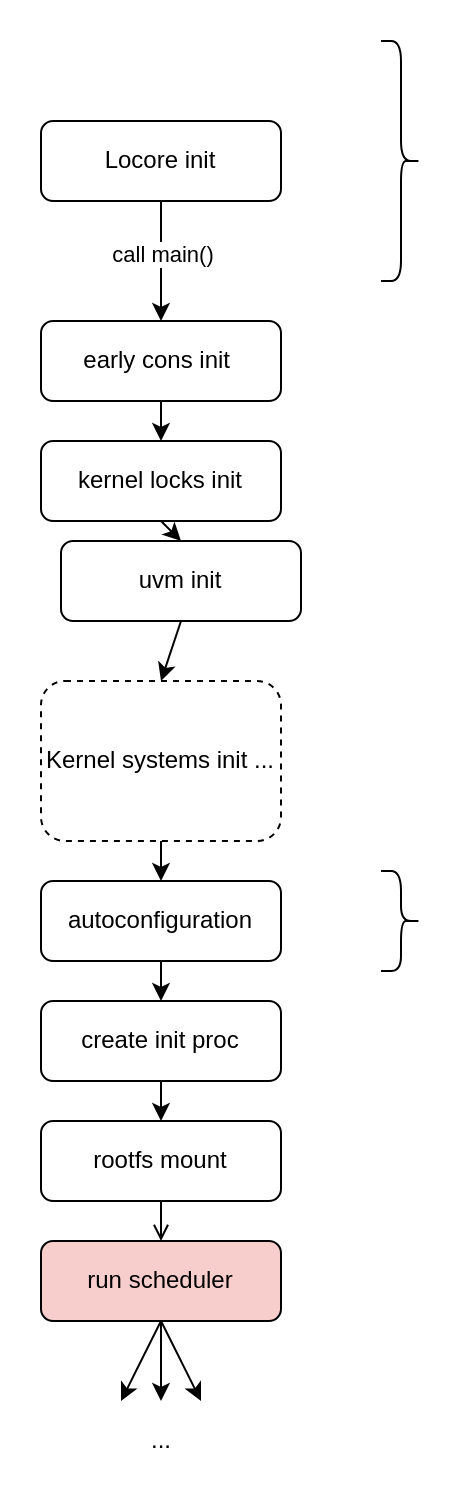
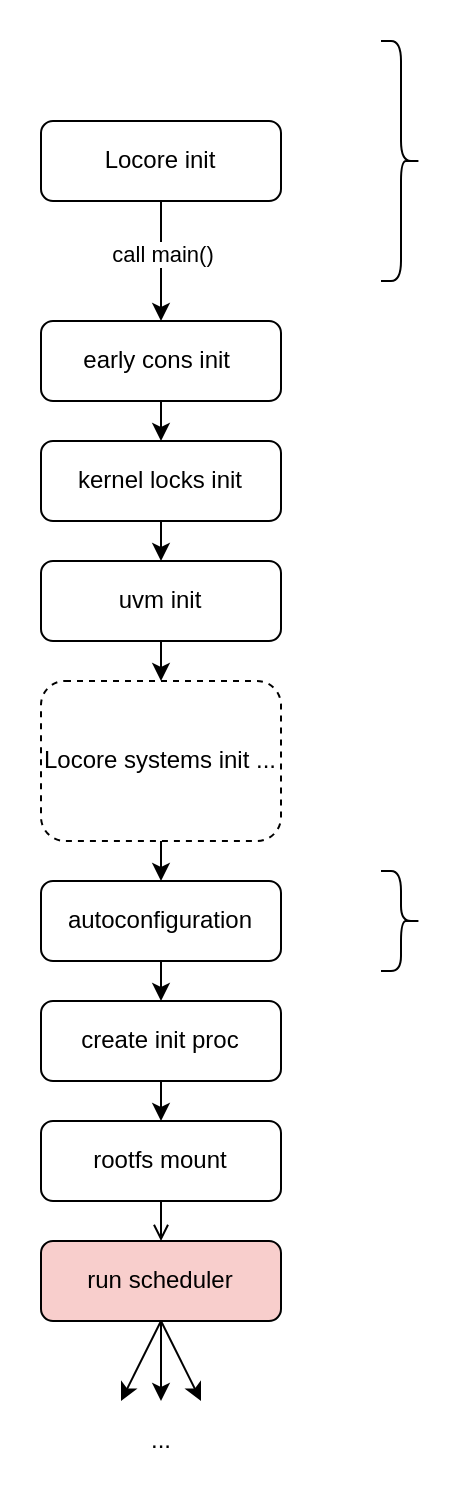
  <mxCell id="0" />
  <mxCell id="1" parent="0" />
  <mxCell id="2" style="edgeStyle=orthogonalEdgeStyle;rounded=0;orthogonalLoop=1;jettySize=auto;html=1;exitX=0.5;exitY=1;exitDx=0;exitDy=0;entryX=0.5;entryY=0;entryDx=0;entryDy=0;" edge="1" parent="1" source="4" target="10"><mxGeometry relative="1" as="geometry" /></mxCell>
  <mxCell id="3" value="call main()" style="edgeLabel;html=1;align=center;verticalAlign=middle;resizable=0;points=[];" vertex="1" connectable="0" parent="2"><mxGeometry x="-0.28" relative="1" as="geometry"><mxPoint y="4" as="offset" /></mxGeometry></mxCell>
  <mxCell id="4" value="Locore init" style="rounded=1;whiteSpace=wrap;html=1;fontSize=12;glass=0;strokeWidth=1;shadow=0;" parent="1" vertex="1"><mxGeometry x="20" y="60" width="120" height="40" as="geometry" /></mxCell>
  <mxCell id="5" style="edgeStyle=none;rounded=0;orthogonalLoop=1;jettySize=auto;html=1;exitX=0.5;exitY=1;exitDx=0;exitDy=0;" edge="1" parent="1" source="8"><mxGeometry relative="1" as="geometry"><mxPoint x="60" y="700" as="targetPoint" /></mxGeometry></mxCell>
  <mxCell id="6" style="edgeStyle=none;rounded=0;orthogonalLoop=1;jettySize=auto;html=1;exitX=0.5;exitY=1;exitDx=0;exitDy=0;" edge="1" parent="1" source="8"><mxGeometry relative="1" as="geometry"><mxPoint x="100" y="700" as="targetPoint" /></mxGeometry></mxCell>
  <mxCell id="7" style="edgeStyle=none;rounded=0;orthogonalLoop=1;jettySize=auto;html=1;exitX=0.5;exitY=1;exitDx=0;exitDy=0;" edge="1" parent="1" source="8"><mxGeometry relative="1" as="geometry"><mxPoint x="80" y="700" as="targetPoint" /></mxGeometry></mxCell>
  <mxCell id="8" value="run scheduler" style="rounded=1;whiteSpace=wrap;html=1;fontSize=12;glass=0;strokeWidth=1;shadow=0;fillColor=#f8cecc;" parent="1" vertex="1"><mxGeometry x="20" y="620" width="120" height="40" as="geometry" /></mxCell>
  <mxCell id="9" style="edgeStyle=none;rounded=0;orthogonalLoop=1;jettySize=auto;html=1;exitX=0.5;exitY=1;exitDx=0;exitDy=0;entryX=0.5;entryY=0;entryDx=0;entryDy=0;fontSize=13;" edge="1" parent="1" source="10" target="15"><mxGeometry relative="1" as="geometry" /></mxCell>
  <mxCell id="10" value="early cons init&amp;nbsp;" style="rounded=1;whiteSpace=wrap;html=1;fontSize=12;glass=0;strokeWidth=1;shadow=0;" vertex="1" parent="1"><mxGeometry x="20" y="160" width="120" height="40" as="geometry" /></mxCell>
  <mxCell id="11" style="edgeStyle=none;rounded=0;orthogonalLoop=1;jettySize=auto;html=1;exitX=0.5;exitY=1;exitDx=0;exitDy=0;entryX=0.5;entryY=0;entryDx=0;entryDy=0;fontSize=13;endArrow=open;" edge="1" parent="1" source="12" target="8"><mxGeometry relative="1" as="geometry" /></mxCell>
  <mxCell id="12" value="rootfs mount" style="rounded=1;whiteSpace=wrap;html=1;fontSize=12;glass=0;strokeWidth=1;shadow=0;" vertex="1" parent="1"><mxGeometry x="20" y="560" width="120" height="40" as="geometry" /></mxCell>
  <mxCell id="13" value="" style="shape=curlyBracket;whiteSpace=wrap;html=1;rounded=1;flipH=1;" vertex="1" parent="1"><mxGeometry x="190" y="20" width="20" height="120" as="geometry" /></mxCell>
  <mxCell id="14" style="edgeStyle=none;rounded=0;orthogonalLoop=1;jettySize=auto;html=1;exitX=0.5;exitY=1;exitDx=0;exitDy=0;entryX=0.5;entryY=0;entryDx=0;entryDy=0;fontSize=13;" edge="1" parent="1" source="15" target="17"><mxGeometry relative="1" as="geometry" /></mxCell>
  <mxCell id="15" value="kernel locks init" style="rounded=1;whiteSpace=wrap;html=1;fontSize=12;glass=0;strokeWidth=1;shadow=0;" vertex="1" parent="1"><mxGeometry x="20" y="220" width="120" height="40" as="geometry" /></mxCell>
  <mxCell id="16" style="edgeStyle=none;rounded=0;orthogonalLoop=1;jettySize=auto;html=1;exitX=0.5;exitY=1;exitDx=0;exitDy=0;entryX=0.5;entryY=0;entryDx=0;entryDy=0;fontSize=13;" edge="1" parent="1" source="17" target="22"><mxGeometry relative="1" as="geometry" /></mxCell>
- <mxCell id="17" value="uvm init" style="rounded=1;whiteSpace=wrap;html=1;fontSize=12;glass=0;strokeWidth=1;shadow=0;" vertex="1" parent="1"><mxGeometry x="30" y="270" width="120" height="40" as="geometry" /></mxCell>
+ <mxCell id="17" value="uvm init" style="rounded=1;whiteSpace=wrap;html=1;fontSize=12;glass=0;strokeWidth=1;shadow=0;" vertex="1" parent="1"><mxGeometry x="20" y="280" width="120" height="40" as="geometry" /></mxCell>
  <mxCell id="18" style="edgeStyle=none;rounded=0;orthogonalLoop=1;jettySize=auto;html=1;exitX=0.5;exitY=1;exitDx=0;exitDy=0;entryX=0.5;entryY=0;entryDx=0;entryDy=0;fontSize=13;" edge="1" parent="1" source="19" target="24"><mxGeometry relative="1" as="geometry" /></mxCell>
  <mxCell id="19" value="autoconfiguration" style="rounded=1;whiteSpace=wrap;html=1;fontSize=12;glass=0;strokeWidth=1;shadow=0;" vertex="1" parent="1"><mxGeometry x="20" y="440" width="120" height="40" as="geometry" /></mxCell>
  <mxCell id="20" value="" style="shape=curlyBracket;whiteSpace=wrap;html=1;rounded=1;flipH=1;" vertex="1" parent="1"><mxGeometry x="190" y="435" width="20" height="50" as="geometry" /></mxCell>
  <mxCell id="21" style="edgeStyle=none;rounded=0;orthogonalLoop=1;jettySize=auto;html=1;exitX=0.5;exitY=1;exitDx=0;exitDy=0;entryX=0.5;entryY=0;entryDx=0;entryDy=0;fontSize=13;" edge="1" parent="1" source="22" target="19"><mxGeometry relative="1" as="geometry" /></mxCell>
- <mxCell id="22" value="Kernel systems init ..." style="rounded=1;whiteSpace=wrap;html=1;dashed=1;" vertex="1" parent="1"><mxGeometry x="20" y="340" width="120" height="80" as="geometry" /></mxCell>
+ <mxCell id="22" value="Locore systems init ..." style="rounded=1;whiteSpace=wrap;html=1;dashed=1;" vertex="1" parent="1"><mxGeometry x="20" y="340" width="120" height="80" as="geometry" /></mxCell>
  <mxCell id="23" style="edgeStyle=none;rounded=0;orthogonalLoop=1;jettySize=auto;html=1;exitX=0.5;exitY=1;exitDx=0;exitDy=0;entryX=0.5;entryY=0;entryDx=0;entryDy=0;fontSize=13;" edge="1" parent="1" source="24" target="12"><mxGeometry relative="1" as="geometry" /></mxCell>
  <mxCell id="24" value="create init proc" style="rounded=1;whiteSpace=wrap;html=1;fontSize=12;glass=0;strokeWidth=1;shadow=0;" vertex="1" parent="1"><mxGeometry x="20" y="500" width="120" height="40" as="geometry" /></mxCell>
  <mxCell id="25" value="..." style="text;html=1;align=center;verticalAlign=middle;resizable=0;points=[];autosize=1;strokeColor=none;fillColor=none;" vertex="1" parent="1"><mxGeometry x="65" y="710" width="30" height="20" as="geometry" /></mxCell>
